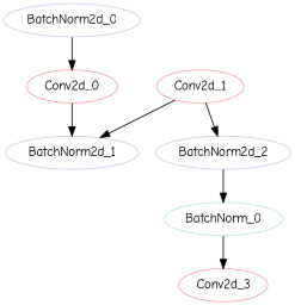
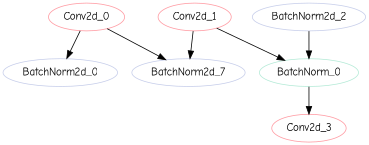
  strict digraph {
    fontname="Comic Neue"
    node [color="#C7CEEA" fontname="Comic Neue" params=1024 type=BatchNorm2d]
    edge [fontname="Comic Neue"]
    BatchNorm2d_0 [layer_name="layer4.0.bn1"]
    Conv2d_0 [color="#FF9AA2" layer_name="layer4.0.conv2" params=2359296 type=Conv2d]
-   BatchNorm2d_1 [layer_name="layer4.0.bn2"]
+   BatchNorm2d_1 [layer_name="layer4.0.bn2" label=BatchNorm2d_7]
    Conv2d_1 [color="#FF9AA2" layer_name="layer4.0.conv3" params=1048576 type=Conv2d]
    BatchNorm2d_2 [layer_name="layer4.0.bn3" params=4096]
    n6 [color="#B5EAD7" label=BatchNorm_0 layer_name="layer4.0.relu" params=0 type=ReLU]
    n7 [color="#FF9AA2" label=Conv2d_3 layer_name="layer4.0.downsample.0" params=2097152 type=Conv2d]
-   BatchNorm2d_0 -> Conv2d_0
+   Conv2d_0 -> BatchNorm2d_0
    Conv2d_0 -> BatchNorm2d_1
    Conv2d_1 -> BatchNorm2d_1
-   Conv2d_1 -> BatchNorm2d_2
+   Conv2d_1 -> n6
    BatchNorm2d_2 -> n6
    n6 -> n7
  }
